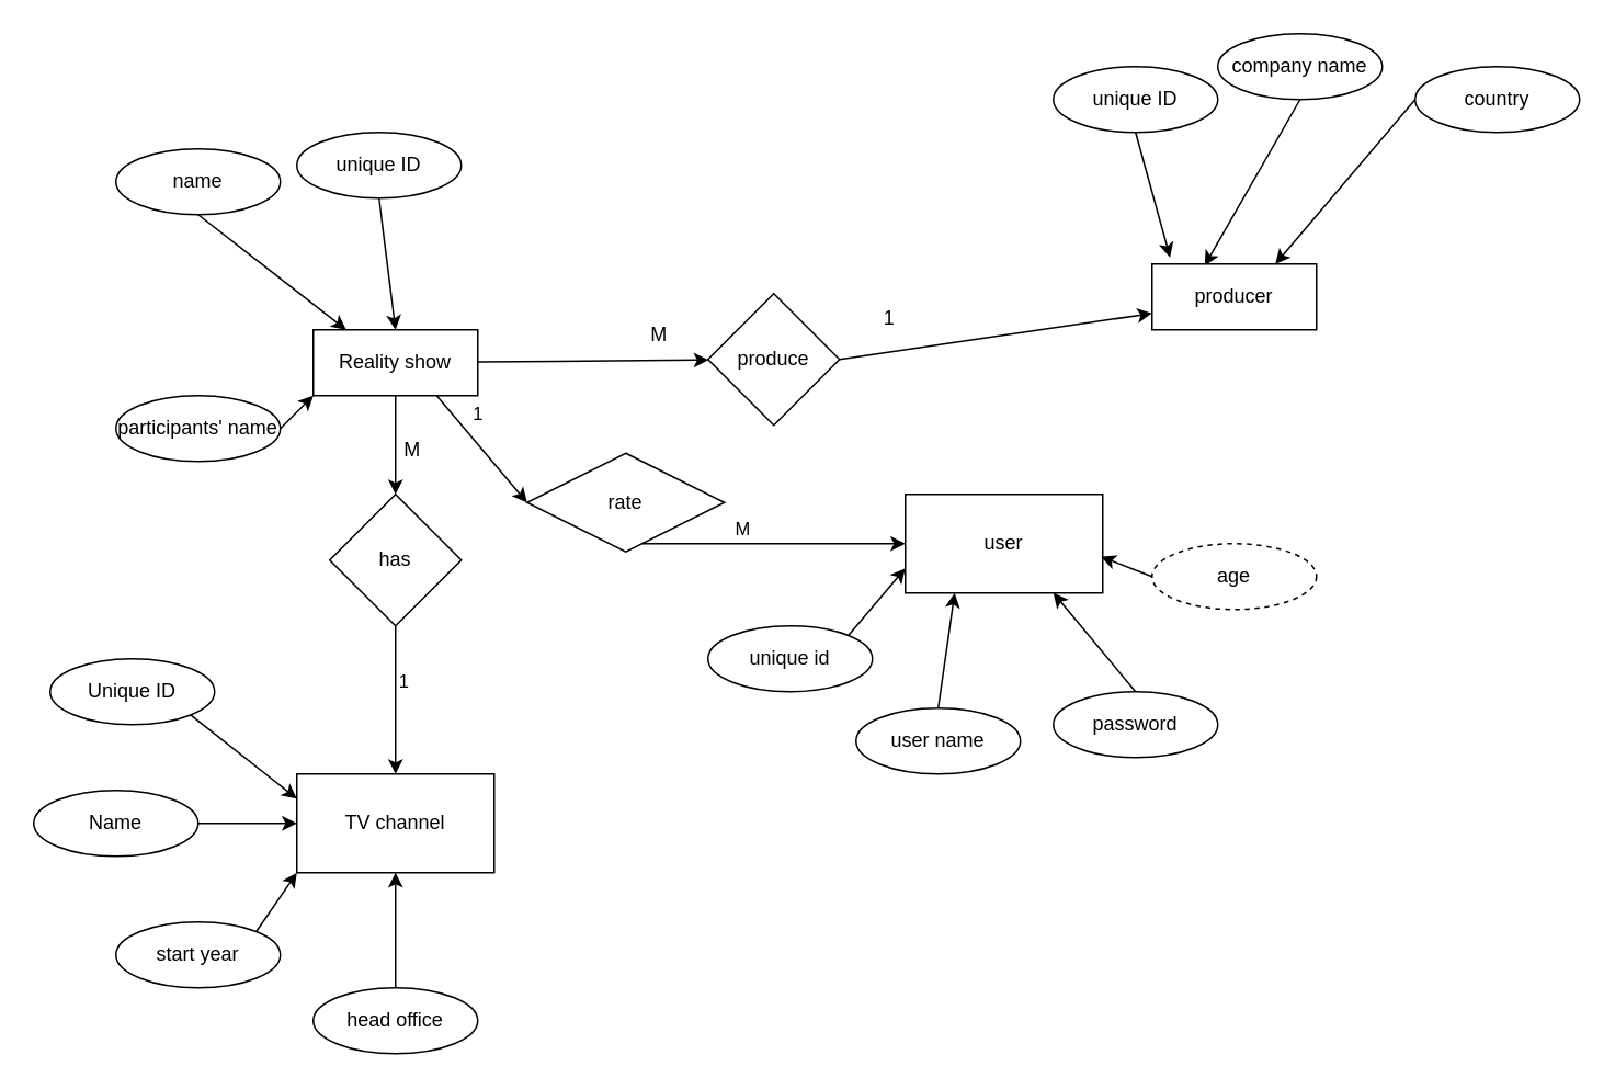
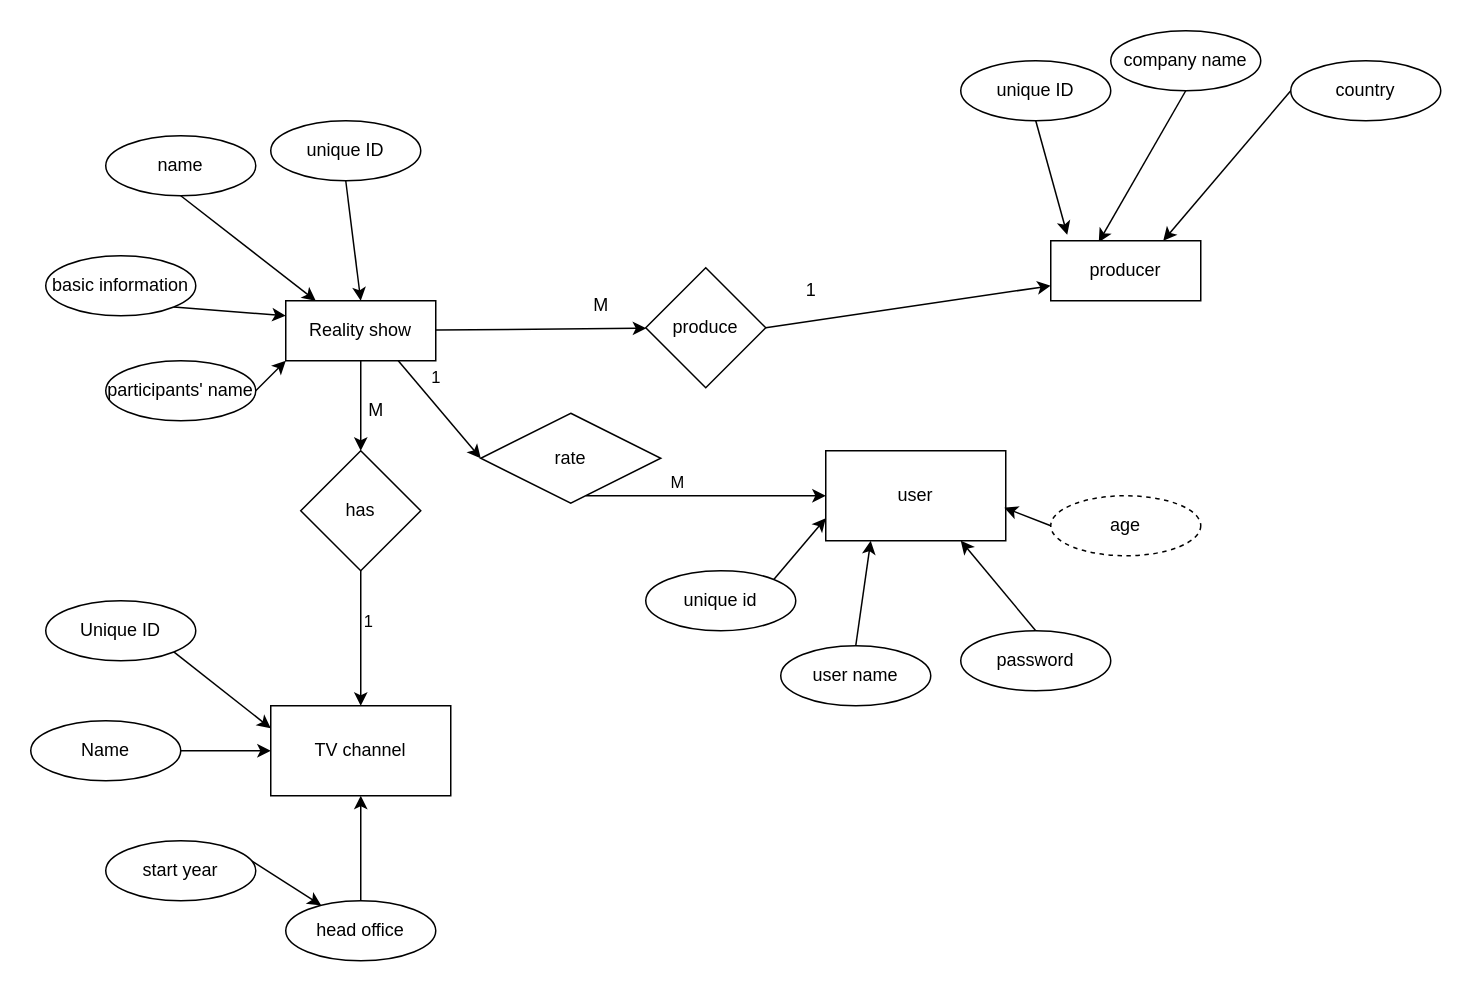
  <mxCell id="0" />
  <mxCell id="1" parent="0" />
+ <mxCell id="2" style="rounded=0;orthogonalLoop=1;jettySize=auto;html=1;exitX=1;exitY=1;exitDx=0;exitDy=0;entryX=0;entryY=0.25;entryDx=0;entryDy=0;" edge="1" parent="1" source="3" target="20"><mxGeometry relative="1" as="geometry"><mxPoint x="216" y="205" as="targetPoint" /></mxGeometry></mxCell>
+ <mxCell id="3" value="basic information" style="ellipse;whiteSpace=wrap;html=1;align=center;" vertex="1" parent="1"><mxGeometry x="30" y="170" width="100" height="40" as="geometry" /></mxCell>
  <mxCell id="4" style="rounded=0;orthogonalLoop=1;jettySize=auto;html=1;exitX=0.5;exitY=1;exitDx=0;exitDy=0;entryX=0.2;entryY=0;entryDx=0;entryDy=0;entryPerimeter=0;" edge="1" parent="1" source="5" target="20"><mxGeometry relative="1" as="geometry"><mxPoint x="234" y="202" as="targetPoint" /></mxGeometry></mxCell>
  <mxCell id="5" value="name" style="ellipse;whiteSpace=wrap;html=1;align=center;" vertex="1" parent="1"><mxGeometry x="70" y="90" width="100" height="40" as="geometry" /></mxCell>
  <mxCell id="6" style="rounded=0;orthogonalLoop=1;jettySize=auto;html=1;exitX=0.5;exitY=1;exitDx=0;exitDy=0;entryX=0.5;entryY=0;entryDx=0;entryDy=0;" edge="1" parent="1" source="7" target="20"><mxGeometry relative="1" as="geometry"><mxPoint x="275" y="198" as="targetPoint" /></mxGeometry></mxCell>
  <mxCell id="7" value="unique ID" style="ellipse;whiteSpace=wrap;html=1;align=center;" vertex="1" parent="1"><mxGeometry x="180" y="80" width="100" height="40" as="geometry" /></mxCell>
  <mxCell id="8" style="rounded=0;orthogonalLoop=1;jettySize=auto;html=1;exitX=1;exitY=0.5;exitDx=0;exitDy=0;entryX=0;entryY=1;entryDx=0;entryDy=0;" edge="1" parent="1" source="9" target="20"><mxGeometry relative="1" as="geometry"><mxPoint x="214" y="227" as="targetPoint" /><Array as="points"><mxPoint x="180" y="250" /></Array></mxGeometry></mxCell>
  <mxCell id="9" value="participants' name" style="ellipse;whiteSpace=wrap;html=1;align=center;" vertex="1" parent="1"><mxGeometry x="70" y="240" width="100" height="40" as="geometry" /></mxCell>
  <mxCell id="10" style="rounded=0;orthogonalLoop=1;jettySize=auto;html=1;exitX=0.5;exitY=1;exitDx=0;exitDy=0;entryX=0.32;entryY=0.025;entryDx=0;entryDy=0;entryPerimeter=0;" edge="1" parent="1" source="11" target="21"><mxGeometry relative="1" as="geometry" /></mxCell>
  <mxCell id="11" value="company name" style="ellipse;whiteSpace=wrap;html=1;align=center;" vertex="1" parent="1"><mxGeometry x="740" y="20" width="100" height="40" as="geometry" /></mxCell>
  <mxCell id="12" style="rounded=0;orthogonalLoop=1;jettySize=auto;html=1;exitX=0.5;exitY=1;exitDx=0;exitDy=0;entryX=0.11;entryY=-0.1;entryDx=0;entryDy=0;entryPerimeter=0;" edge="1" parent="1" source="13" target="21"><mxGeometry relative="1" as="geometry" /></mxCell>
  <mxCell id="13" value="unique ID" style="ellipse;whiteSpace=wrap;html=1;align=center;" vertex="1" parent="1"><mxGeometry x="640" y="40" width="100" height="40" as="geometry" /></mxCell>
  <mxCell id="14" style="rounded=0;orthogonalLoop=1;jettySize=auto;html=1;exitX=0;exitY=0.5;exitDx=0;exitDy=0;entryX=0.75;entryY=0;entryDx=0;entryDy=0;" edge="1" parent="1" source="15" target="21"><mxGeometry relative="1" as="geometry" /></mxCell>
  <mxCell id="15" value="country" style="ellipse;whiteSpace=wrap;html=1;align=center;" vertex="1" parent="1"><mxGeometry x="860" y="40" width="100" height="40" as="geometry" /></mxCell>
  <mxCell id="16" value="" style="rounded=0;orthogonalLoop=1;jettySize=auto;html=1;" edge="1" parent="1" source="20" target="23"><mxGeometry relative="1" as="geometry" /></mxCell>
  <mxCell id="17" value="" style="edgeStyle=orthogonalEdgeStyle;rounded=0;orthogonalLoop=1;jettySize=auto;html=1;" edge="1" parent="1" source="20" target="26"><mxGeometry relative="1" as="geometry"><Array as="points"><mxPoint x="240" y="280" /><mxPoint x="240" y="280" /></Array></mxGeometry></mxCell>
  <mxCell id="18" style="rounded=0;orthogonalLoop=1;jettySize=auto;html=1;exitX=0.75;exitY=1;exitDx=0;exitDy=0;entryX=0;entryY=0.5;entryDx=0;entryDy=0;" edge="1" parent="1" source="20" target="38"><mxGeometry relative="1" as="geometry"><Array as="points" /></mxGeometry></mxCell>
  <mxCell id="19" value="1" style="edgeLabel;html=1;align=center;verticalAlign=middle;resizable=0;points=[];" vertex="1" connectable="0" parent="18"><mxGeometry x="-0.27" y="3" relative="1" as="geometry"><mxPoint x="2" y="-11" as="offset" /></mxGeometry></mxCell>
  <mxCell id="20" value="Reality show" style="whiteSpace=wrap;html=1;align=center;" vertex="1" parent="1"><mxGeometry x="190" y="200" width="100" height="40" as="geometry" /></mxCell>
  <mxCell id="21" value="producer" style="whiteSpace=wrap;html=1;align=center;" vertex="1" parent="1"><mxGeometry x="700" y="160" width="100" height="40" as="geometry" /></mxCell>
  <mxCell id="22" style="rounded=0;orthogonalLoop=1;jettySize=auto;html=1;exitX=1;exitY=0.5;exitDx=0;exitDy=0;entryX=0;entryY=0.75;entryDx=0;entryDy=0;" edge="1" parent="1" source="23" target="21"><mxGeometry relative="1" as="geometry" /></mxCell>
  <mxCell id="23" value="produce" style="rhombus;whiteSpace=wrap;html=1;" vertex="1" parent="1"><mxGeometry x="430" y="178" width="80" height="80" as="geometry" /></mxCell>
  <mxCell id="24" value="" style="edgeStyle=orthogonalEdgeStyle;rounded=0;orthogonalLoop=1;jettySize=auto;html=1;" edge="1" parent="1" source="26" target="27"><mxGeometry relative="1" as="geometry" /></mxCell>
  <mxCell id="25" value="1" style="edgeLabel;html=1;align=center;verticalAlign=middle;resizable=0;points=[];" vertex="1" connectable="0" parent="24"><mxGeometry x="-0.267" y="4" relative="1" as="geometry"><mxPoint as="offset" /></mxGeometry></mxCell>
  <mxCell id="26" value="has" style="rhombus;whiteSpace=wrap;html=1;" vertex="1" parent="1"><mxGeometry y="300" width="80" height="80" as="geometry" x="200" /></mxCell>
  <mxCell id="27" value="TV channel" style="whiteSpace=wrap;html=1;" vertex="1" parent="1"><mxGeometry x="180" y="470" width="120" height="60" as="geometry" /></mxCell>
  <mxCell id="28" style="rounded=0;orthogonalLoop=1;jettySize=auto;html=1;exitX=1;exitY=1;exitDx=0;exitDy=0;entryX=0;entryY=0.25;entryDx=0;entryDy=0;" edge="1" parent="1" source="29" target="27"><mxGeometry relative="1" as="geometry" /></mxCell>
  <mxCell id="29" value="Unique ID" style="ellipse;whiteSpace=wrap;html=1;align=center;" vertex="1" parent="1"><mxGeometry x="30" y="400" width="100" height="40" as="geometry" /></mxCell>
  <mxCell id="30" style="rounded=0;orthogonalLoop=1;jettySize=auto;html=1;exitX=1;exitY=0.5;exitDx=0;exitDy=0;entryX=0;entryY=0.5;entryDx=0;entryDy=0;" edge="1" parent="1" source="31" target="27"><mxGeometry relative="1" as="geometry" /></mxCell>
  <mxCell id="31" value="Name" style="ellipse;whiteSpace=wrap;html=1;align=center;" vertex="1" parent="1"><mxGeometry x="20" y="480" width="100" height="40" as="geometry" /></mxCell>
  <mxCell id="32" style="edgeStyle=orthogonalEdgeStyle;rounded=0;orthogonalLoop=1;jettySize=auto;html=1;exitX=0.5;exitY=0;exitDx=0;exitDy=0;entryX=0.5;entryY=1;entryDx=0;entryDy=0;" edge="1" parent="1" source="33" target="27"><mxGeometry relative="1" as="geometry" /></mxCell>
  <mxCell id="33" value="head office" style="ellipse;whiteSpace=wrap;html=1;align=center;" vertex="1" parent="1"><mxGeometry x="190" y="600" width="100" height="40" as="geometry" /></mxCell>
- <mxCell id="34" style="rounded=0;orthogonalLoop=1;jettySize=auto;html=1;exitX=1;exitY=0;exitDx=0;exitDy=0;entryX=0;entryY=1;entryDx=0;entryDy=0;" edge="1" parent="1" source="35" target="27"><mxGeometry relative="1" as="geometry" /></mxCell>
+ <mxCell id="34" style="rounded=0;orthogonalLoop=1;jettySize=auto;html=1;exitX=1;exitY=0;exitDx=0;exitDy=0;" edge="1" parent="1" source="35" target="33"><mxGeometry relative="1" as="geometry" /></mxCell>
  <mxCell id="35" value="start year" style="ellipse;whiteSpace=wrap;html=1;align=center;" vertex="1" parent="1"><mxGeometry x="70" y="560" width="100" height="40" as="geometry" /></mxCell>
  <mxCell id="36" value="" style="edgeStyle=orthogonalEdgeStyle;rounded=0;orthogonalLoop=1;jettySize=auto;html=1;" edge="1" parent="1" source="38" target="39"><mxGeometry relative="1" as="geometry"><Array as="points"><mxPoint x="500" y="330" /><mxPoint x="500" y="330" /></Array></mxGeometry></mxCell>
  <mxCell id="37" value="M" style="edgeLabel;html=1;align=center;verticalAlign=middle;resizable=0;points=[];" vertex="1" connectable="0" parent="36"><mxGeometry x="-0.25" y="2" relative="1" as="geometry"><mxPoint y="-8" as="offset" /></mxGeometry></mxCell>
  <mxCell id="38" value="rate" style="shape=rhombus;perimeter=rhombusPerimeter;whiteSpace=wrap;html=1;align=center;" vertex="1" parent="1"><mxGeometry x="320" y="275" width="120" height="60" as="geometry" /></mxCell>
  <mxCell id="39" value="user" style="whiteSpace=wrap;html=1;" vertex="1" parent="1"><mxGeometry x="550" y="300" width="120" height="60" as="geometry" /></mxCell>
  <mxCell id="40" style="rounded=0;orthogonalLoop=1;jettySize=auto;html=1;exitX=1;exitY=0;exitDx=0;exitDy=0;entryX=0;entryY=0.75;entryDx=0;entryDy=0;" edge="1" parent="1" source="41" target="39"><mxGeometry relative="1" as="geometry" /></mxCell>
  <mxCell id="41" value="unique id" style="ellipse;whiteSpace=wrap;html=1;align=center;" vertex="1" parent="1"><mxGeometry x="430" y="380" width="100" height="40" as="geometry" /></mxCell>
  <mxCell id="42" style="rounded=0;orthogonalLoop=1;jettySize=auto;html=1;exitX=0.5;exitY=0;exitDx=0;exitDy=0;entryX=0.25;entryY=1;entryDx=0;entryDy=0;" edge="1" parent="1" source="43" target="39"><mxGeometry relative="1" as="geometry" /></mxCell>
  <mxCell id="43" value="user name" style="ellipse;whiteSpace=wrap;html=1;align=center;" vertex="1" parent="1"><mxGeometry x="520" y="430" width="100" height="40" as="geometry" /></mxCell>
  <mxCell id="44" style="rounded=0;orthogonalLoop=1;jettySize=auto;html=1;exitX=0.5;exitY=0;exitDx=0;exitDy=0;entryX=0.75;entryY=1;entryDx=0;entryDy=0;" edge="1" parent="1" source="45" target="39"><mxGeometry relative="1" as="geometry" /></mxCell>
  <mxCell id="45" value="password" style="ellipse;whiteSpace=wrap;html=1;align=center;" vertex="1" parent="1"><mxGeometry x="640" y="420" width="100" height="40" as="geometry" /></mxCell>
  <mxCell id="46" style="rounded=0;orthogonalLoop=1;jettySize=auto;html=1;exitX=0;exitY=0.5;exitDx=0;exitDy=0;entryX=0.992;entryY=0.633;entryDx=0;entryDy=0;entryPerimeter=0;" edge="1" parent="1" source="47" target="39"><mxGeometry relative="1" as="geometry"><mxPoint x="680" y="340" as="targetPoint" /></mxGeometry></mxCell>
  <mxCell id="47" value="age" style="ellipse;whiteSpace=wrap;html=1;align=center;dashed=1;" vertex="1" parent="1"><mxGeometry x="700" y="330" width="100" height="40" as="geometry" /></mxCell>
  <mxCell id="48" value="M" style="text;html=1;align=center;verticalAlign=middle;resizable=0;points=[];autosize=1;strokeColor=none;fillColor=none;" vertex="1" parent="1"><mxGeometry x="235" y="258" width="30" height="30" as="geometry" /></mxCell>
  <mxCell id="49" value="M" style="text;html=1;align=center;verticalAlign=middle;resizable=0;points=[];autosize=1;strokeColor=none;fillColor=none;" vertex="1" parent="1"><mxGeometry x="385" y="188" width="30" height="30" as="geometry" /></mxCell>
  <mxCell id="50" value="1" style="text;html=1;align=center;verticalAlign=middle;resizable=0;points=[];autosize=1;strokeColor=none;fillColor=none;" vertex="1" parent="1"><mxGeometry x="525" y="178" width="30" height="30" as="geometry" /></mxCell>
